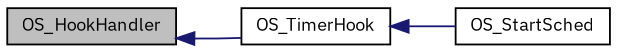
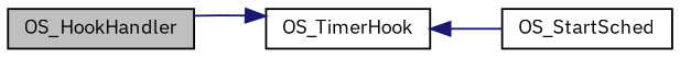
  digraph {
    fontname="IBM Plex Sans"
    rankdir=LR
    node [color=black fillcolor=white fontname="IBM Plex Sans" fontsize=10 shape=record style=filled]
    edge [color=midnightblue dir=back fontname="IBM Plex Sans" fontsize=10 labelfontname=Helvetica labelfontsize=10 style=solid]
    n1 [fillcolor=grey75 fontcolor=black height=0.2 label=OS_HookHandler width=0.4]
    n2 [height=0.2 label=OS_TimerHook width=0.4]
    n3 [height=0.2 label=OS_StartSched width=0.4]
-   n1 -> n2
+   n2 -> n1
    n2 -> n3
  }
